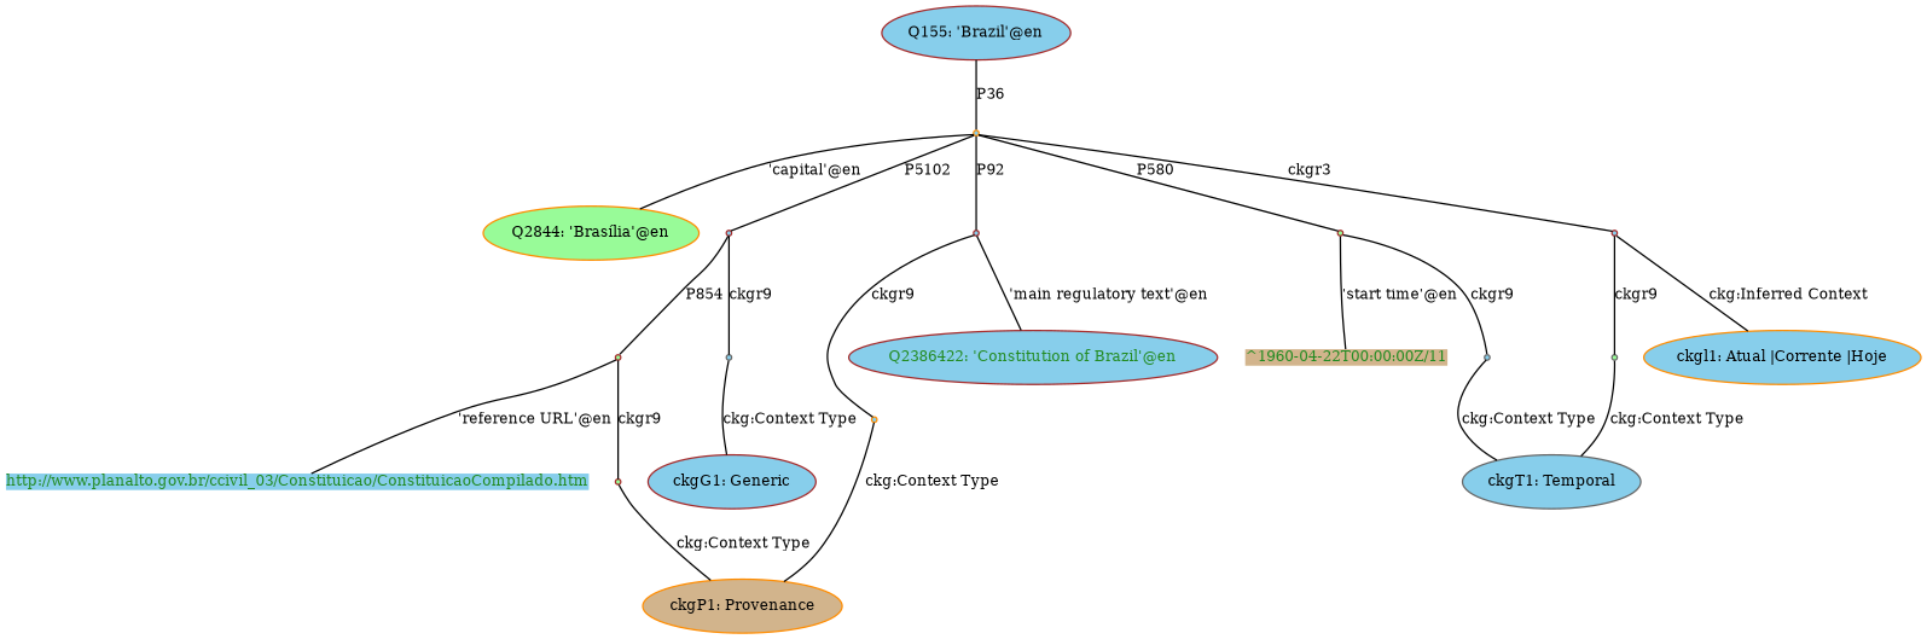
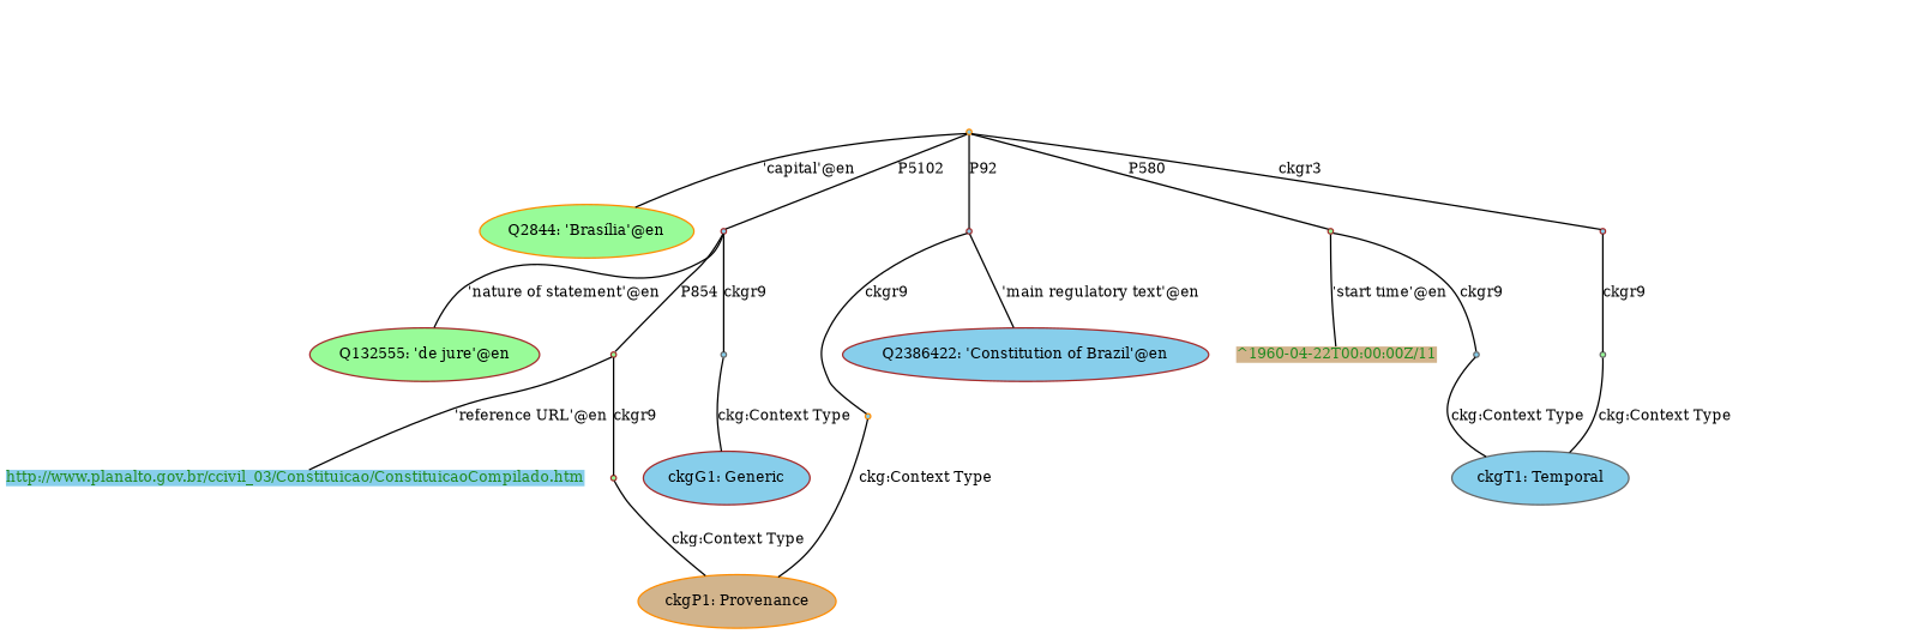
  strict graph {
    fontsize=20
    node [color=brown fillcolor=skyblue fontcolor=black fontsize=10 shape=point style=filled]
    edge [fontsize=10]
-   n1 [label="Q155: 'Brazil'@en" shape=ellipse]
    "Q155-P36-Q2844-dc7767a2-0" [color=darkorange]
    n3 [color=darkorange fillcolor=palegreen label="Q2844: 'Brasília'@en" shape=ellipse]
    "Q155-P36-Q2844-dc7767a2-0-P5102-Q132555-0"
    "Q155-P36-Q2844-dc7767a2-0-P580-a40689-0" [fillcolor=palegreen fontcolor=forestgreen]
    "Q155-P36-Q2844-dc7767a2-0-P92-Q2386422-0"
    "Q155-P36-Q2844-dc7767a2-0-ckgr3"
+   n8 [fillcolor=palegreen label="Q132555: 'de jure'@en" shape=ellipse]
    "Q155-P36-Q2844-dc7767a2-0-P92-Q2386422-0-P854" [fillcolor=palegreen fontcolor=forestgreen]
    "Q155-P36-Q2844-dc7767a2-0-P5102-Q132555-0-P5102" [color=gray40]
    n11 [color=darkorange fillcolor=tan fontcolor=forestgreen label="^1960-04-22T00:00:00Z/11" shape=plain]
    "Q155-P36-Q2844-dc7767a2-0-P580-a40689-0-P580" [color=gray40]
-   n13 [fontcolor=forestgreen label="Q2386422: 'Constitution of Brazil'@en" shape=ellipse]
+   n13 [label="Q2386422: 'Constitution of Brazil'@en" shape=ellipse]
    "Q155-P36-Q2844-dc7767a2-0-P92-Q2386422-0-P92" [color=darkorange]
-   n15 [color=darkorange label="ckgl1: Atual |Corrente |Hoje" shape=ellipse]
    "Q155-P36-Q2844-dc7767a2-0-ckgr3-ckgT1" [color=gray40 fillcolor=palegreen]
    n17 [fontcolor=forestgreen label="http://www.planalto.gov.br/ccivil_03/Constituicao/ConstituicaoCompilado.htm" shape=plain]
    "Q155-P36-Q2844-dc7767a2-0-P92-Q2386422-0-P854-ckgP1" [fillcolor=palegreen]
    n19 [label="ckgG1: Generic" shape=ellipse]
    n20 [color=gray40 label="ckgT1: Temporal" shape=ellipse]
    n21 [color=darkorange fillcolor=tan label="ckgP1: Provenance" shape=ellipse]
-   n1 -- "Q155-P36-Q2844-dc7767a2-0" [label=P36]
    "Q155-P36-Q2844-dc7767a2-0" -- n3 [label="'capital'@en"]
    "Q155-P36-Q2844-dc7767a2-0" -- "Q155-P36-Q2844-dc7767a2-0-P5102-Q132555-0" [label=P5102]
    "Q155-P36-Q2844-dc7767a2-0" -- "Q155-P36-Q2844-dc7767a2-0-P580-a40689-0" [label=P580]
    "Q155-P36-Q2844-dc7767a2-0" -- "Q155-P36-Q2844-dc7767a2-0-P92-Q2386422-0" [label=P92]
    "Q155-P36-Q2844-dc7767a2-0" -- "Q155-P36-Q2844-dc7767a2-0-ckgr3" [label=ckgr3]
+   "Q155-P36-Q2844-dc7767a2-0-P5102-Q132555-0" -- n8 [label="'nature of statement'@en"]
    "Q155-P36-Q2844-dc7767a2-0-P5102-Q132555-0" -- "Q155-P36-Q2844-dc7767a2-0-P92-Q2386422-0-P854" [label=P854]
    "Q155-P36-Q2844-dc7767a2-0-P5102-Q132555-0" -- "Q155-P36-Q2844-dc7767a2-0-P5102-Q132555-0-P5102" [label=ckgr9]
    "Q155-P36-Q2844-dc7767a2-0-P580-a40689-0" -- n11 [label="'start time'@en"]
    "Q155-P36-Q2844-dc7767a2-0-P580-a40689-0" -- "Q155-P36-Q2844-dc7767a2-0-P580-a40689-0-P580" [label=ckgr9]
    "Q155-P36-Q2844-dc7767a2-0-P92-Q2386422-0" -- n13 [label="'main regulatory text'@en"]
    "Q155-P36-Q2844-dc7767a2-0-P92-Q2386422-0" -- "Q155-P36-Q2844-dc7767a2-0-P92-Q2386422-0-P92" [label=ckgr9]
-   "Q155-P36-Q2844-dc7767a2-0-ckgr3" -- n15 [label="ckg:Inferred Context"]
    "Q155-P36-Q2844-dc7767a2-0-ckgr3" -- "Q155-P36-Q2844-dc7767a2-0-ckgr3-ckgT1" [label=ckgr9]
    "Q155-P36-Q2844-dc7767a2-0-P92-Q2386422-0-P854" -- n17 [label="'reference URL'@en"]
    "Q155-P36-Q2844-dc7767a2-0-P92-Q2386422-0-P854" -- "Q155-P36-Q2844-dc7767a2-0-P92-Q2386422-0-P854-ckgP1" [label=ckgr9]
    "Q155-P36-Q2844-dc7767a2-0-P5102-Q132555-0-P5102" -- n19 [label="ckg:Context Type"]
    "Q155-P36-Q2844-dc7767a2-0-P580-a40689-0-P580" -- n20 [label="ckg:Context Type"]
    "Q155-P36-Q2844-dc7767a2-0-P92-Q2386422-0-P92" -- n21 [label="ckg:Context Type"]
    "Q155-P36-Q2844-dc7767a2-0-ckgr3-ckgT1" -- n20 [label="ckg:Context Type"]
    "Q155-P36-Q2844-dc7767a2-0-P92-Q2386422-0-P854-ckgP1" -- n21 [label="ckg:Context Type"]
  }
